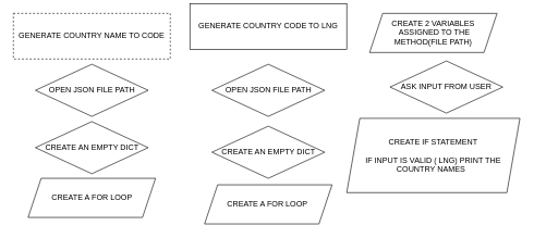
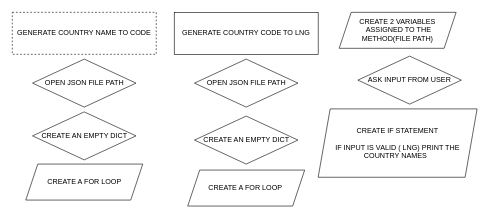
  <mxCell id="0" />
  <mxCell id="1" parent="0" />
  <mxCell id="2" value="GENERATE COUNTRY NAME TO CODE" style="rounded=0;whiteSpace=wrap;html=1;dashed=1;" vertex="1" parent="1"><mxGeometry x="20" y="20" width="240" height="70" as="geometry" /></mxCell>
  <mxCell id="3" value="OPEN JSON FILE PATH" style="rhombus;whiteSpace=wrap;html=1;" vertex="1" parent="1"><mxGeometry x="53.75" y="98" width="172.5" height="80" as="geometry" /></mxCell>
  <mxCell id="4" value="CREATE AN EMPTY DICT" style="rhombus;whiteSpace=wrap;html=1;" vertex="1" parent="1"><mxGeometry x="53.75" y="186" width="172.5" height="80" as="geometry" /></mxCell>
  <mxCell id="5" value="CREATE A FOR LOOP &lt;br&gt;" style="shape=parallelogram;perimeter=parallelogramPerimeter;whiteSpace=wrap;html=1;fixedSize=1;" vertex="1" parent="1"><mxGeometry x="42.5" y="273" width="195" height="60" as="geometry" /></mxCell>
- <mxCell id="6" value="GENERATE COUNTRY CODE TO LNG" style="rounded=0;whiteSpace=wrap;html=1;" vertex="1" parent="1"><mxGeometry x="290" y="5" width="240" height="70" as="geometry" /></mxCell>
+ <mxCell id="6" value="GENERATE COUNTRY CODE TO LNG" style="rounded=0;whiteSpace=wrap;html=1;" vertex="1" parent="1"><mxGeometry x="290" y="20" width="240" height="70" as="geometry" /></mxCell>
  <mxCell id="7" value="OPEN JSON FILE PATH" style="rhombus;whiteSpace=wrap;html=1;" vertex="1" parent="1"><mxGeometry x="323.75" y="98" width="172.5" height="80" as="geometry" /></mxCell>
  <mxCell id="8" value="CREATE AN EMPTY DICT" style="rhombus;whiteSpace=wrap;html=1;" vertex="1" parent="1"><mxGeometry x="323.75" y="193" width="172.5" height="80" as="geometry" /></mxCell>
  <mxCell id="9" value="CREATE A FOR LOOP&amp;nbsp;" style="shape=parallelogram;perimeter=parallelogramPerimeter;whiteSpace=wrap;html=1;fixedSize=1;" vertex="1" parent="1"><mxGeometry x="312.5" y="283" width="195" height="60" as="geometry" /></mxCell>
  <mxCell id="10" value="CREATE 2 VARIABLES &amp;nbsp;ASSIGNED TO THE METHOD(FILE PATH)" style="shape=parallelogram;perimeter=parallelogramPerimeter;whiteSpace=wrap;html=1;fixedSize=1;" vertex="1" parent="1"><mxGeometry x="565" y="20" width="195" height="60" as="geometry" /></mxCell>
  <mxCell id="11" value="ASK INPUT FROM USER" style="rhombus;whiteSpace=wrap;html=1;" vertex="1" parent="1"><mxGeometry x="596.25" y="93" width="172.5" height="80" as="geometry" /></mxCell>
  <mxCell id="12" value="CREATE IF STATEMENT&lt;br&gt;&amp;nbsp;&amp;nbsp;&lt;br&gt;IF INPUT IS VALID ( LNG) PRINT THE COUNTRY NAMES&amp;nbsp;&amp;nbsp;" style="shape=parallelogram;perimeter=parallelogramPerimeter;whiteSpace=wrap;html=1;fixedSize=1;" vertex="1" parent="1"><mxGeometry x="530" y="181" width="265" height="114" as="geometry" /></mxCell>
